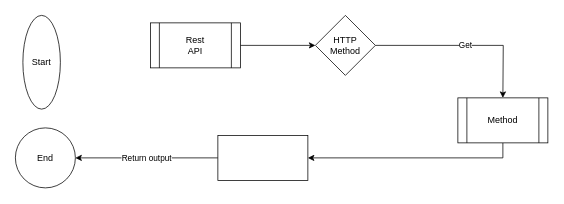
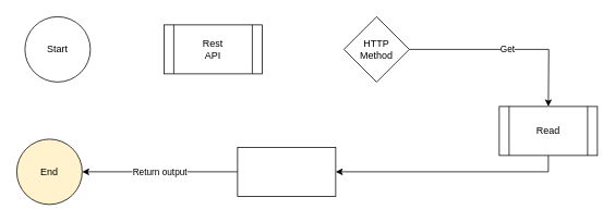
  <mxCell id="0" />
  <mxCell id="1" parent="0" />
- <mxCell id="2" value="Start" style="ellipse;whiteSpace=wrap;html=1;aspect=fixed;" vertex="1" parent="1"><mxGeometry x="30" y="20" width="50" height="125" as="geometry" /></mxCell>
- <mxCell id="3" value="" style="edgeStyle=orthogonalEdgeStyle;rounded=0;orthogonalLoop=1;jettySize=auto;html=1;" edge="1" parent="1" source="4" target="6"><mxGeometry relative="1" as="geometry" /></mxCell>
+ <mxCell id="2" value="Start" style="ellipse;whiteSpace=wrap;html=1;aspect=fixed;" vertex="1" parent="1"><mxGeometry x="30" y="20" width="80" height="80" as="geometry" /></mxCell>
  <mxCell id="4" value="&lt;div&gt;Rest&lt;/div&gt;&lt;div&gt;API&lt;br&gt;&lt;/div&gt;" style="shape=process;whiteSpace=wrap;html=1;backgroundOutline=1;" vertex="1" parent="1"><mxGeometry x="200" y="30" width="120" height="60" as="geometry" /></mxCell>
  <mxCell id="5" value="Get" style="edgeStyle=orthogonalEdgeStyle;rounded=0;orthogonalLoop=1;jettySize=auto;html=1;" edge="1" parent="1" source="6"><mxGeometry relative="1" as="geometry"><mxPoint x="670" y="130" as="targetPoint" /></mxGeometry></mxCell>
  <mxCell id="6" value="&lt;div&gt;HTTP&lt;/div&gt;&lt;div&gt;Method&lt;br&gt;&lt;/div&gt;" style="rhombus;whiteSpace=wrap;html=1;" vertex="1" parent="1"><mxGeometry x="420" y="20" width="80" height="80" as="geometry" /></mxCell>
  <mxCell id="7" value="Return output" style="edgeStyle=orthogonalEdgeStyle;rounded=0;orthogonalLoop=1;jettySize=auto;html=1;" edge="1" parent="1" source="8" target="9"><mxGeometry relative="1" as="geometry" /></mxCell>
  <mxCell id="8" value="" style="whiteSpace=wrap;html=1;" vertex="1" parent="1"><mxGeometry x="290" y="180" width="120" height="60" as="geometry" /></mxCell>
- <mxCell id="9" value="End" style="ellipse;whiteSpace=wrap;html=1;" vertex="1" parent="1"><mxGeometry x="20" y="170" width="80" height="80" as="geometry" /></mxCell>
+ <mxCell id="9" value="End" style="ellipse;whiteSpace=wrap;html=1;fillColor=#fff2cc;" vertex="1" parent="1"><mxGeometry x="20" y="170" width="80" height="80" as="geometry" /></mxCell>
  <mxCell id="10" style="edgeStyle=orthogonalEdgeStyle;rounded=0;orthogonalLoop=1;jettySize=auto;html=1;" edge="1" parent="1" source="11" target="8"><mxGeometry relative="1" as="geometry"><Array as="points"><mxPoint x="670" y="210" /></Array></mxGeometry></mxCell>
- <mxCell id="11" value="Method" style="shape=process;whiteSpace=wrap;html=1;backgroundOutline=1;" vertex="1" parent="1"><mxGeometry x="610" y="130" width="120" height="60" as="geometry" /></mxCell>
+ <mxCell id="11" value="Read" style="shape=process;whiteSpace=wrap;html=1;backgroundOutline=1;" vertex="1" parent="1"><mxGeometry x="610" y="130" width="120" height="60" as="geometry" /></mxCell>
